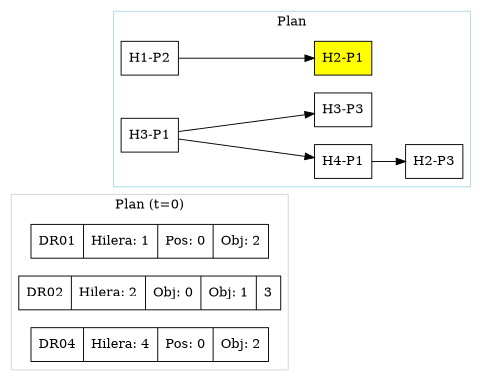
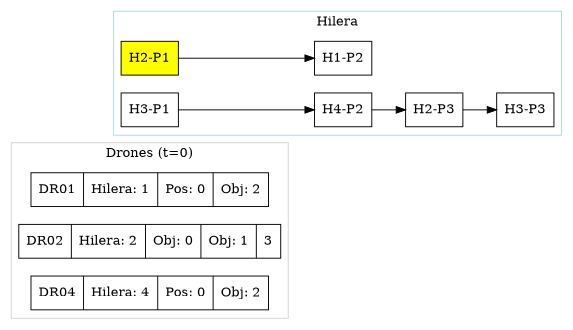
  digraph {
    rankdir=LR
    node [shape=record]
    n1 [label="{DR01|Hilera: 1|Pos: 0|Obj: 2}"]
    n2 [label="{DR02|Hilera: 2|Obj: 0|Obj: 1|3}"]
    n3 [label="{DR04|Hilera: 4|Pos: 0|Obj: 2}"]
    n4 [fillcolor=yellow label="H2-P1" style=filled]
    n5 [label="H1-P2"]
    n6 [label="H3-P1"]
-   n7 [label="H4-P1"]
+   n7 [label="H4-P2"]
    n8 [label="H2-P3"]
    n9 [label="H3-P3"]
    subgraph cluster_1 {
      color=lightgrey
-     label="Plan (t=0)"
+     label="Drones (t=0)"
      n1
      n2
      n3
    }
    subgraph cluster_2 {
      color=lightblue
-     label=Plan
+     label=Hilera
      n4
      n5
      n6
      n7
      n8
      n9
    }
-   n5 -> n4
+   n4 -> n5
    n6 -> n7
    n7 -> n8
-   n6 -> n9
+   n8 -> n9
  }
